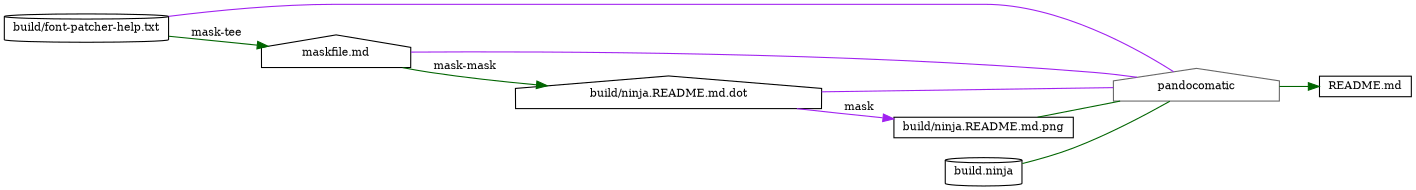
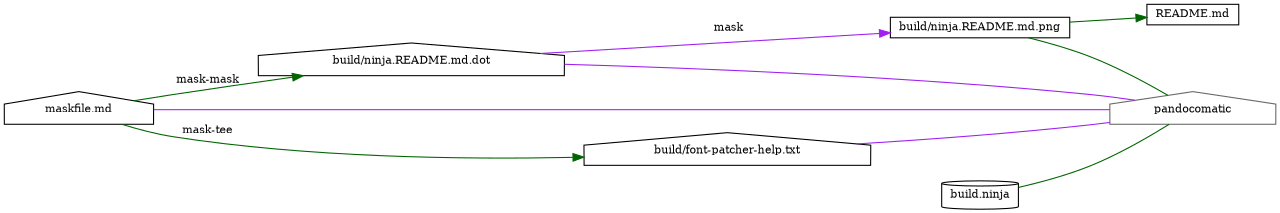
  digraph {
    rankdir=LR
    node [color=black fontsize=10 shape=house]
    edge [color=darkgreen fontsize=10 arrowhead=none]
    n1 [height=0.25 label="README.md" shape=box]
    n2 [color=gray40 height=0.25 label=pandocomatic]
    n3 [height=0.25 label="maskfile.md"]
    n4 [height=0.25 label="build/ninja.README.md.dot"]
-   n5 [height=0.25 label="build/font-patcher-help.txt" shape=cylinder]
+   n5 [height=0.25 label="build/font-patcher-help.txt"]
    n6 [height=0.25 label="build/ninja.README.md.png" shape=box]
    n7 [height=0.25 label="build.ninja" shape=cylinder]
-   n2 -> n1 [arrowhead=""]
+   n6 -> n1 [arrowhead=""]
    n3 -> n2 [color=purple]
    n3 -> n4 [label=" mask-mask" arrowhead=""]
-   n5 -> n3 [label=" mask-tee" arrowhead=""]
+   n3 -> n5 [label=" mask-tee" arrowhead=""]
    n4 -> n2 [color=purple]
    n4 -> n6 [color=purple label=" mask" arrowhead=""]
    n5 -> n2 [color=purple]
    n6 -> n2
    n7 -> n2
  }
